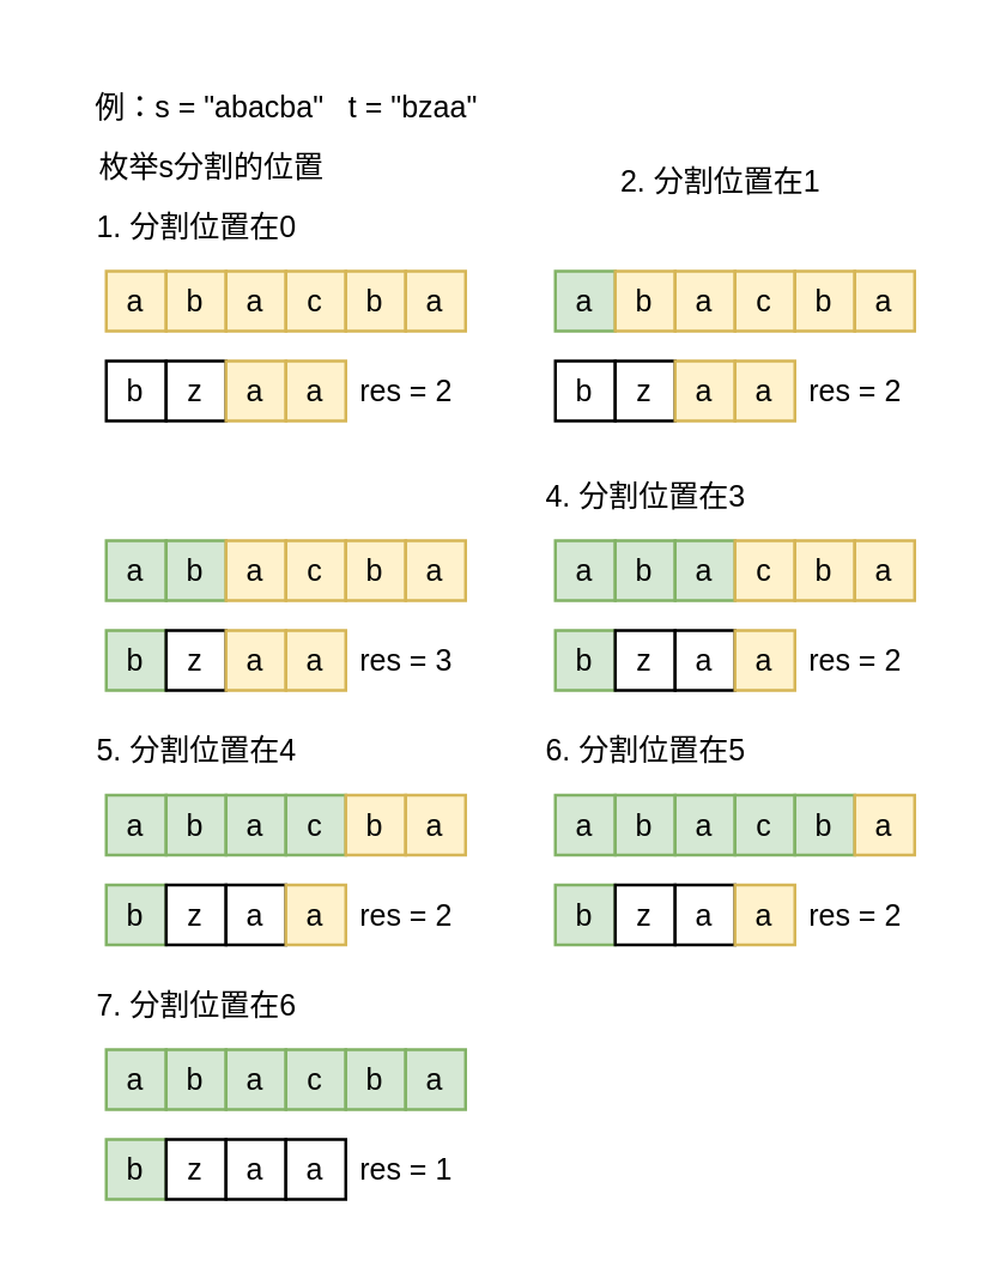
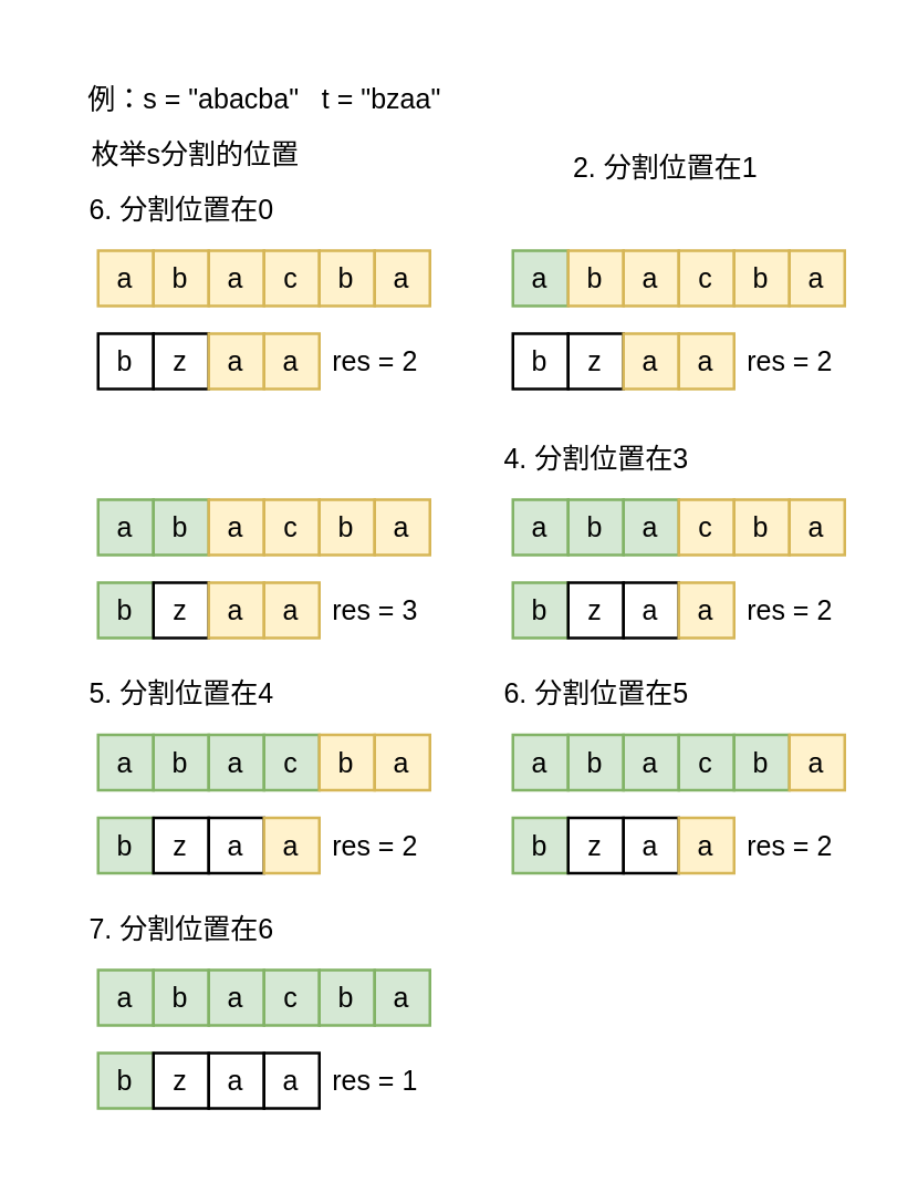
  <mxCell id="0" />
  <mxCell id="1" parent="0" />
  <mxCell id="2" value="&lt;font style=&quot;font-size: 10px;&quot;&gt;枚举s分割的位置&lt;/font&gt;" style="text;html=1;align=center;verticalAlign=middle;resizable=0;points=[];autosize=1;strokeColor=none;fillColor=none;" parent="1" vertex="1"><mxGeometry x="20" y="40" width="100" height="30" as="geometry" /></mxCell>
  <mxCell id="3" value="例：s = &quot;abacba&quot;&amp;nbsp; &amp;nbsp;t = &quot;bzaa&quot;" style="text;html=1;align=center;verticalAlign=middle;resizable=0;points=[];autosize=1;strokeColor=none;fillColor=none;fontSize=10;" parent="1" vertex="1"><mxGeometry x="20" y="20" width="150" height="30" as="geometry" /></mxCell>
  <mxCell id="4" value="a" style="whiteSpace=wrap;html=1;aspect=fixed;fontSize=10;fillColor=#fff2cc;strokeColor=#d6b656;" parent="1" vertex="1"><mxGeometry x="35" y="90" width="20" height="20" as="geometry" /></mxCell>
  <mxCell id="5" value="b" style="whiteSpace=wrap;html=1;aspect=fixed;fontSize=10;fillColor=#fff2cc;strokeColor=#d6b656;" parent="1" vertex="1"><mxGeometry x="55" y="90" width="20" height="20" as="geometry" /></mxCell>
  <mxCell id="6" value="a" style="whiteSpace=wrap;html=1;aspect=fixed;fontSize=10;fillColor=#fff2cc;strokeColor=#d6b656;" parent="1" vertex="1"><mxGeometry x="75" y="90" width="20" height="20" as="geometry" /></mxCell>
  <mxCell id="7" value="c" style="whiteSpace=wrap;html=1;aspect=fixed;fontSize=10;fillColor=#fff2cc;strokeColor=#d6b656;" parent="1" vertex="1"><mxGeometry x="95" y="90" width="20" height="20" as="geometry" /></mxCell>
  <mxCell id="8" value="b" style="whiteSpace=wrap;html=1;aspect=fixed;fontSize=10;fillColor=#fff2cc;strokeColor=#d6b656;" parent="1" vertex="1"><mxGeometry x="115" y="90" width="20" height="20" as="geometry" /></mxCell>
  <mxCell id="9" value="a" style="whiteSpace=wrap;html=1;aspect=fixed;fontSize=10;fillColor=#fff2cc;strokeColor=#d6b656;" parent="1" vertex="1"><mxGeometry x="135" y="90" width="20" height="20" as="geometry" /></mxCell>
  <mxCell id="10" value="b" style="whiteSpace=wrap;html=1;aspect=fixed;fontSize=10;fillColor=none;" parent="1" vertex="1"><mxGeometry x="35" y="120" width="20" height="20" as="geometry" /></mxCell>
  <mxCell id="11" value="z" style="whiteSpace=wrap;html=1;aspect=fixed;fontSize=10;fillColor=none;" parent="1" vertex="1"><mxGeometry x="55" y="120" width="20" height="20" as="geometry" /></mxCell>
  <mxCell id="12" value="a" style="whiteSpace=wrap;html=1;aspect=fixed;fontSize=10;fillColor=#fff2cc;strokeColor=#d6b656;" parent="1" vertex="1"><mxGeometry x="75" y="120" width="20" height="20" as="geometry" /></mxCell>
  <mxCell id="13" value="a" style="whiteSpace=wrap;html=1;aspect=fixed;fontSize=10;fillColor=#fff2cc;strokeColor=#d6b656;" parent="1" vertex="1"><mxGeometry x="95" y="120" width="20" height="20" as="geometry" /></mxCell>
- <mxCell id="14" value="1. 分割位置在0" style="text;html=1;align=center;verticalAlign=middle;resizable=0;points=[];autosize=1;strokeColor=none;fillColor=none;fontSize=10;" parent="1" vertex="1"><mxGeometry x="20" y="60" width="90" height="30" as="geometry" /></mxCell>
+ <mxCell id="14" value="6. 分割位置在0" style="text;html=1;align=center;verticalAlign=middle;resizable=0;points=[];autosize=1;strokeColor=none;fillColor=none;fontSize=10;" parent="1" vertex="1"><mxGeometry x="20" y="60" width="90" height="30" as="geometry" /></mxCell>
  <mxCell id="15" value="res = 2" style="text;html=1;align=center;verticalAlign=middle;resizable=0;points=[];autosize=1;strokeColor=none;fillColor=none;fontSize=10;" parent="1" vertex="1"><mxGeometry x="110" y="115" width="50" height="30" as="geometry" /></mxCell>
  <mxCell id="16" value="a" style="whiteSpace=wrap;html=1;aspect=fixed;fontSize=10;fillColor=#d5e8d4;strokeColor=#82b366;" parent="1" vertex="1"><mxGeometry x="185" y="90" width="20" height="20" as="geometry" /></mxCell>
  <mxCell id="17" value="b" style="whiteSpace=wrap;html=1;aspect=fixed;fontSize=10;fillColor=#fff2cc;strokeColor=#d6b656;" parent="1" vertex="1"><mxGeometry x="205" y="90" width="20" height="20" as="geometry" /></mxCell>
  <mxCell id="18" value="a" style="whiteSpace=wrap;html=1;aspect=fixed;fontSize=10;fillColor=#fff2cc;strokeColor=#d6b656;" parent="1" vertex="1"><mxGeometry x="225" y="90" width="20" height="20" as="geometry" /></mxCell>
  <mxCell id="19" value="c" style="whiteSpace=wrap;html=1;aspect=fixed;fontSize=10;fillColor=#fff2cc;strokeColor=#d6b656;" parent="1" vertex="1"><mxGeometry x="245" y="90" width="20" height="20" as="geometry" /></mxCell>
  <mxCell id="20" value="b" style="whiteSpace=wrap;html=1;aspect=fixed;fontSize=10;fillColor=#fff2cc;strokeColor=#d6b656;" parent="1" vertex="1"><mxGeometry x="265" y="90" width="20" height="20" as="geometry" /></mxCell>
  <mxCell id="21" value="a" style="whiteSpace=wrap;html=1;aspect=fixed;fontSize=10;fillColor=#fff2cc;strokeColor=#d6b656;" parent="1" vertex="1"><mxGeometry x="285" y="90" width="20" height="20" as="geometry" /></mxCell>
  <mxCell id="22" value="b" style="whiteSpace=wrap;html=1;aspect=fixed;fontSize=10;fillColor=none;" parent="1" vertex="1"><mxGeometry x="185" y="120" width="20" height="20" as="geometry" /></mxCell>
  <mxCell id="23" value="z" style="whiteSpace=wrap;html=1;aspect=fixed;fontSize=10;fillColor=none;" parent="1" vertex="1"><mxGeometry x="205" y="120" width="20" height="20" as="geometry" /></mxCell>
  <mxCell id="24" value="a" style="whiteSpace=wrap;html=1;aspect=fixed;fontSize=10;fillColor=#fff2cc;strokeColor=#d6b656;" parent="1" vertex="1"><mxGeometry x="225" y="120" width="20" height="20" as="geometry" /></mxCell>
  <mxCell id="25" value="a" style="whiteSpace=wrap;html=1;aspect=fixed;fontSize=10;fillColor=#fff2cc;strokeColor=#d6b656;" parent="1" vertex="1"><mxGeometry x="245" y="120" width="20" height="20" as="geometry" /></mxCell>
  <mxCell id="26" value="2. 分割位置在1" style="text;html=1;align=center;verticalAlign=middle;resizable=0;points=[];autosize=1;strokeColor=none;fillColor=none;fontSize=10;" parent="1" vertex="1"><mxGeometry x="195" y="45" width="90" height="30" as="geometry" /></mxCell>
  <mxCell id="27" value="res = 2" style="text;html=1;align=center;verticalAlign=middle;resizable=0;points=[];autosize=1;strokeColor=none;fillColor=none;fontSize=10;" parent="1" vertex="1"><mxGeometry x="260" y="115" width="50" height="30" as="geometry" /></mxCell>
  <mxCell id="28" value="a" style="whiteSpace=wrap;html=1;aspect=fixed;fontSize=10;fillColor=#d5e8d4;strokeColor=#82b366;" parent="1" vertex="1"><mxGeometry x="35" y="180" width="20" height="20" as="geometry" /></mxCell>
  <mxCell id="29" value="b" style="whiteSpace=wrap;html=1;aspect=fixed;fontSize=10;fillColor=#d5e8d4;strokeColor=#82b366;" parent="1" vertex="1"><mxGeometry x="55" y="180" width="20" height="20" as="geometry" /></mxCell>
  <mxCell id="30" value="a" style="whiteSpace=wrap;html=1;aspect=fixed;fontSize=10;fillColor=#fff2cc;strokeColor=#d6b656;" parent="1" vertex="1"><mxGeometry x="75" y="180" width="20" height="20" as="geometry" /></mxCell>
  <mxCell id="31" value="c" style="whiteSpace=wrap;html=1;aspect=fixed;fontSize=10;fillColor=#fff2cc;strokeColor=#d6b656;" parent="1" vertex="1"><mxGeometry x="95" y="180" width="20" height="20" as="geometry" /></mxCell>
  <mxCell id="32" value="b" style="whiteSpace=wrap;html=1;aspect=fixed;fontSize=10;fillColor=#fff2cc;strokeColor=#d6b656;" parent="1" vertex="1"><mxGeometry x="115" y="180" width="20" height="20" as="geometry" /></mxCell>
  <mxCell id="33" value="a" style="whiteSpace=wrap;html=1;aspect=fixed;fontSize=10;fillColor=#fff2cc;strokeColor=#d6b656;" parent="1" vertex="1"><mxGeometry x="135" y="180" width="20" height="20" as="geometry" /></mxCell>
  <mxCell id="34" value="b" style="whiteSpace=wrap;html=1;aspect=fixed;fontSize=10;fillColor=#d5e8d4;strokeColor=#82b366;" parent="1" vertex="1"><mxGeometry x="35" y="210" width="20" height="20" as="geometry" /></mxCell>
  <mxCell id="35" value="z" style="whiteSpace=wrap;html=1;aspect=fixed;fontSize=10;fillColor=none;" parent="1" vertex="1"><mxGeometry x="55" y="210" width="20" height="20" as="geometry" /></mxCell>
  <mxCell id="36" value="a" style="whiteSpace=wrap;html=1;aspect=fixed;fontSize=10;fillColor=#fff2cc;strokeColor=#d6b656;" parent="1" vertex="1"><mxGeometry x="75" y="210" width="20" height="20" as="geometry" /></mxCell>
  <mxCell id="37" value="a" style="whiteSpace=wrap;html=1;aspect=fixed;fontSize=10;fillColor=#fff2cc;strokeColor=#d6b656;" parent="1" vertex="1"><mxGeometry x="95" y="210" width="20" height="20" as="geometry" /></mxCell>
  <mxCell id="38" value="res = 3" style="text;html=1;align=center;verticalAlign=middle;resizable=0;points=[];autosize=1;strokeColor=none;fillColor=none;fontSize=10;" parent="1" vertex="1"><mxGeometry x="110" y="205" width="50" height="30" as="geometry" /></mxCell>
  <mxCell id="39" value="a" style="whiteSpace=wrap;html=1;aspect=fixed;fontSize=10;fillColor=#d5e8d4;strokeColor=#82b366;" parent="1" vertex="1"><mxGeometry x="185" y="180" width="20" height="20" as="geometry" /></mxCell>
  <mxCell id="40" value="b" style="whiteSpace=wrap;html=1;aspect=fixed;fontSize=10;fillColor=#d5e8d4;strokeColor=#82b366;" parent="1" vertex="1"><mxGeometry x="205" y="180" width="20" height="20" as="geometry" /></mxCell>
  <mxCell id="41" value="a" style="whiteSpace=wrap;html=1;aspect=fixed;fontSize=10;fillColor=#d5e8d4;strokeColor=#82b366;" parent="1" vertex="1"><mxGeometry x="225" y="180" width="20" height="20" as="geometry" /></mxCell>
  <mxCell id="42" value="c" style="whiteSpace=wrap;html=1;aspect=fixed;fontSize=10;fillColor=#fff2cc;strokeColor=#d6b656;" parent="1" vertex="1"><mxGeometry x="245" y="180" width="20" height="20" as="geometry" /></mxCell>
  <mxCell id="43" value="b" style="whiteSpace=wrap;html=1;aspect=fixed;fontSize=10;fillColor=#fff2cc;strokeColor=#d6b656;" parent="1" vertex="1"><mxGeometry x="265" y="180" width="20" height="20" as="geometry" /></mxCell>
  <mxCell id="44" value="a" style="whiteSpace=wrap;html=1;aspect=fixed;fontSize=10;fillColor=#fff2cc;strokeColor=#d6b656;" parent="1" vertex="1"><mxGeometry x="285" y="180" width="20" height="20" as="geometry" /></mxCell>
  <mxCell id="45" value="b" style="whiteSpace=wrap;html=1;aspect=fixed;fontSize=10;fillColor=#d5e8d4;strokeColor=#82b366;" parent="1" vertex="1"><mxGeometry x="185" y="210" width="20" height="20" as="geometry" /></mxCell>
  <mxCell id="46" value="z" style="whiteSpace=wrap;html=1;aspect=fixed;fontSize=10;fillColor=none;" parent="1" vertex="1"><mxGeometry x="205" y="210" width="20" height="20" as="geometry" /></mxCell>
  <mxCell id="47" value="a" style="whiteSpace=wrap;html=1;aspect=fixed;fontSize=10;" parent="1" vertex="1"><mxGeometry x="225" y="210" width="20" height="20" as="geometry" /></mxCell>
  <mxCell id="48" value="a" style="whiteSpace=wrap;html=1;aspect=fixed;fontSize=10;fillColor=#fff2cc;strokeColor=#d6b656;" parent="1" vertex="1"><mxGeometry x="245" y="210" width="20" height="20" as="geometry" /></mxCell>
  <mxCell id="49" value="4. 分割位置在3" style="text;html=1;align=center;verticalAlign=middle;resizable=0;points=[];autosize=1;strokeColor=none;fillColor=none;fontSize=10;" parent="1" vertex="1"><mxGeometry x="170" y="150" width="90" height="30" as="geometry" /></mxCell>
  <mxCell id="50" value="res = 2" style="text;html=1;align=center;verticalAlign=middle;resizable=0;points=[];autosize=1;strokeColor=none;fillColor=none;fontSize=10;" parent="1" vertex="1"><mxGeometry x="260" y="205" width="50" height="30" as="geometry" /></mxCell>
  <mxCell id="51" value="a" style="whiteSpace=wrap;html=1;aspect=fixed;fontSize=10;fillColor=#d5e8d4;strokeColor=#82b366;" parent="1" vertex="1"><mxGeometry x="35" y="265" width="20" height="20" as="geometry" /></mxCell>
  <mxCell id="52" value="b" style="whiteSpace=wrap;html=1;aspect=fixed;fontSize=10;fillColor=#d5e8d4;strokeColor=#82b366;" parent="1" vertex="1"><mxGeometry x="55" y="265" width="20" height="20" as="geometry" /></mxCell>
  <mxCell id="53" value="a" style="whiteSpace=wrap;html=1;aspect=fixed;fontSize=10;fillColor=#d5e8d4;strokeColor=#82b366;" parent="1" vertex="1"><mxGeometry x="75" y="265" width="20" height="20" as="geometry" /></mxCell>
  <mxCell id="54" value="c" style="whiteSpace=wrap;html=1;aspect=fixed;fontSize=10;fillColor=#d5e8d4;strokeColor=#82b366;" parent="1" vertex="1"><mxGeometry x="95" y="265" width="20" height="20" as="geometry" /></mxCell>
  <mxCell id="55" value="b" style="whiteSpace=wrap;html=1;aspect=fixed;fontSize=10;fillColor=#fff2cc;strokeColor=#d6b656;" parent="1" vertex="1"><mxGeometry x="115" y="265" width="20" height="20" as="geometry" /></mxCell>
  <mxCell id="56" value="a" style="whiteSpace=wrap;html=1;aspect=fixed;fontSize=10;fillColor=#fff2cc;strokeColor=#d6b656;" parent="1" vertex="1"><mxGeometry x="135" y="265" width="20" height="20" as="geometry" /></mxCell>
  <mxCell id="57" value="b" style="whiteSpace=wrap;html=1;aspect=fixed;fontSize=10;fillColor=#d5e8d4;strokeColor=#82b366;" parent="1" vertex="1"><mxGeometry x="35" y="295" width="20" height="20" as="geometry" /></mxCell>
  <mxCell id="58" value="z" style="whiteSpace=wrap;html=1;aspect=fixed;fontSize=10;fillColor=none;" parent="1" vertex="1"><mxGeometry x="55" y="295" width="20" height="20" as="geometry" /></mxCell>
  <mxCell id="59" value="a" style="whiteSpace=wrap;html=1;aspect=fixed;fontSize=10;" parent="1" vertex="1"><mxGeometry x="75" y="295" width="20" height="20" as="geometry" /></mxCell>
  <mxCell id="60" value="a" style="whiteSpace=wrap;html=1;aspect=fixed;fontSize=10;fillColor=#fff2cc;strokeColor=#d6b656;" parent="1" vertex="1"><mxGeometry x="95" y="295" width="20" height="20" as="geometry" /></mxCell>
  <mxCell id="61" value="5. 分割位置在4" style="text;html=1;align=center;verticalAlign=middle;resizable=0;points=[];autosize=1;strokeColor=none;fillColor=none;fontSize=10;" parent="1" vertex="1"><mxGeometry x="20" y="235" width="90" height="30" as="geometry" /></mxCell>
  <mxCell id="62" value="res = 2" style="text;html=1;align=center;verticalAlign=middle;resizable=0;points=[];autosize=1;strokeColor=none;fillColor=none;fontSize=10;" parent="1" vertex="1"><mxGeometry x="110" y="290" width="50" height="30" as="geometry" /></mxCell>
  <mxCell id="63" value="a" style="whiteSpace=wrap;html=1;aspect=fixed;fontSize=10;fillColor=#d5e8d4;strokeColor=#82b366;" parent="1" vertex="1"><mxGeometry x="185" y="265" width="20" height="20" as="geometry" /></mxCell>
  <mxCell id="64" value="b" style="whiteSpace=wrap;html=1;aspect=fixed;fontSize=10;fillColor=#d5e8d4;strokeColor=#82b366;" parent="1" vertex="1"><mxGeometry x="205" y="265" width="20" height="20" as="geometry" /></mxCell>
  <mxCell id="65" value="a" style="whiteSpace=wrap;html=1;aspect=fixed;fontSize=10;fillColor=#d5e8d4;strokeColor=#82b366;" parent="1" vertex="1"><mxGeometry x="225" y="265" width="20" height="20" as="geometry" /></mxCell>
  <mxCell id="66" value="c" style="whiteSpace=wrap;html=1;aspect=fixed;fontSize=10;fillColor=#d5e8d4;strokeColor=#82b366;" parent="1" vertex="1"><mxGeometry x="245" y="265" width="20" height="20" as="geometry" /></mxCell>
  <mxCell id="67" value="b" style="whiteSpace=wrap;html=1;aspect=fixed;fontSize=10;fillColor=#d5e8d4;strokeColor=#82b366;" parent="1" vertex="1"><mxGeometry x="265" y="265" width="20" height="20" as="geometry" /></mxCell>
  <mxCell id="68" value="a" style="whiteSpace=wrap;html=1;aspect=fixed;fontSize=10;fillColor=#fff2cc;strokeColor=#d6b656;" parent="1" vertex="1"><mxGeometry x="285" y="265" width="20" height="20" as="geometry" /></mxCell>
  <mxCell id="69" value="b" style="whiteSpace=wrap;html=1;aspect=fixed;fontSize=10;fillColor=#d5e8d4;strokeColor=#82b366;" parent="1" vertex="1"><mxGeometry x="185" y="295" width="20" height="20" as="geometry" /></mxCell>
  <mxCell id="70" value="z" style="whiteSpace=wrap;html=1;aspect=fixed;fontSize=10;fillColor=none;" parent="1" vertex="1"><mxGeometry x="205" y="295" width="20" height="20" as="geometry" /></mxCell>
  <mxCell id="71" value="a" style="whiteSpace=wrap;html=1;aspect=fixed;fontSize=10;" parent="1" vertex="1"><mxGeometry x="225" y="295" width="20" height="20" as="geometry" /></mxCell>
  <mxCell id="72" value="a" style="whiteSpace=wrap;html=1;aspect=fixed;fontSize=10;fillColor=#fff2cc;strokeColor=#d6b656;" parent="1" vertex="1"><mxGeometry x="245" y="295" width="20" height="20" as="geometry" /></mxCell>
  <mxCell id="73" value="6. 分割位置在5" style="text;html=1;align=center;verticalAlign=middle;resizable=0;points=[];autosize=1;strokeColor=none;fillColor=none;fontSize=10;" parent="1" vertex="1"><mxGeometry x="170" y="235" width="90" height="30" as="geometry" /></mxCell>
  <mxCell id="74" value="res = 2" style="text;html=1;align=center;verticalAlign=middle;resizable=0;points=[];autosize=1;strokeColor=none;fillColor=none;fontSize=10;" parent="1" vertex="1"><mxGeometry x="260" y="290" width="50" height="30" as="geometry" /></mxCell>
  <mxCell id="75" value="a" style="whiteSpace=wrap;html=1;aspect=fixed;fontSize=10;fillColor=#d5e8d4;strokeColor=#82b366;" parent="1" vertex="1"><mxGeometry x="35" y="350" width="20" height="20" as="geometry" /></mxCell>
  <mxCell id="76" value="b" style="whiteSpace=wrap;html=1;aspect=fixed;fontSize=10;fillColor=#d5e8d4;strokeColor=#82b366;" parent="1" vertex="1"><mxGeometry x="55" y="350" width="20" height="20" as="geometry" /></mxCell>
  <mxCell id="77" value="a" style="whiteSpace=wrap;html=1;aspect=fixed;fontSize=10;fillColor=#d5e8d4;strokeColor=#82b366;" parent="1" vertex="1"><mxGeometry x="75" y="350" width="20" height="20" as="geometry" /></mxCell>
  <mxCell id="78" value="c" style="whiteSpace=wrap;html=1;aspect=fixed;fontSize=10;fillColor=#d5e8d4;strokeColor=#82b366;" parent="1" vertex="1"><mxGeometry x="95" y="350" width="20" height="20" as="geometry" /></mxCell>
  <mxCell id="79" value="b" style="whiteSpace=wrap;html=1;aspect=fixed;fontSize=10;fillColor=#d5e8d4;strokeColor=#82b366;" parent="1" vertex="1"><mxGeometry x="115" y="350" width="20" height="20" as="geometry" /></mxCell>
  <mxCell id="80" value="a" style="whiteSpace=wrap;html=1;aspect=fixed;fontSize=10;fillColor=#d5e8d4;strokeColor=#82b366;" parent="1" vertex="1"><mxGeometry x="135" y="350" width="20" height="20" as="geometry" /></mxCell>
  <mxCell id="81" value="b" style="whiteSpace=wrap;html=1;aspect=fixed;fontSize=10;fillColor=#d5e8d4;strokeColor=#82b366;" parent="1" vertex="1"><mxGeometry x="35" y="380" width="20" height="20" as="geometry" /></mxCell>
  <mxCell id="82" value="z" style="whiteSpace=wrap;html=1;aspect=fixed;fontSize=10;fillColor=none;" parent="1" vertex="1"><mxGeometry x="55" y="380" width="20" height="20" as="geometry" /></mxCell>
  <mxCell id="83" value="a" style="whiteSpace=wrap;html=1;aspect=fixed;fontSize=10;" parent="1" vertex="1"><mxGeometry x="75" y="380" width="20" height="20" as="geometry" /></mxCell>
  <mxCell id="84" value="a" style="whiteSpace=wrap;html=1;aspect=fixed;fontSize=10;" parent="1" vertex="1"><mxGeometry x="95" y="380" width="20" height="20" as="geometry" /></mxCell>
  <mxCell id="85" value="7. 分割位置在6" style="text;html=1;align=center;verticalAlign=middle;resizable=0;points=[];autosize=1;strokeColor=none;fillColor=none;fontSize=10;" parent="1" vertex="1"><mxGeometry x="20" y="320" width="90" height="30" as="geometry" /></mxCell>
  <mxCell id="86" value="res = 1" style="text;html=1;align=center;verticalAlign=middle;resizable=0;points=[];autosize=1;strokeColor=none;fillColor=none;fontSize=10;" parent="1" vertex="1"><mxGeometry x="110" y="375" width="50" height="30" as="geometry" /></mxCell>
